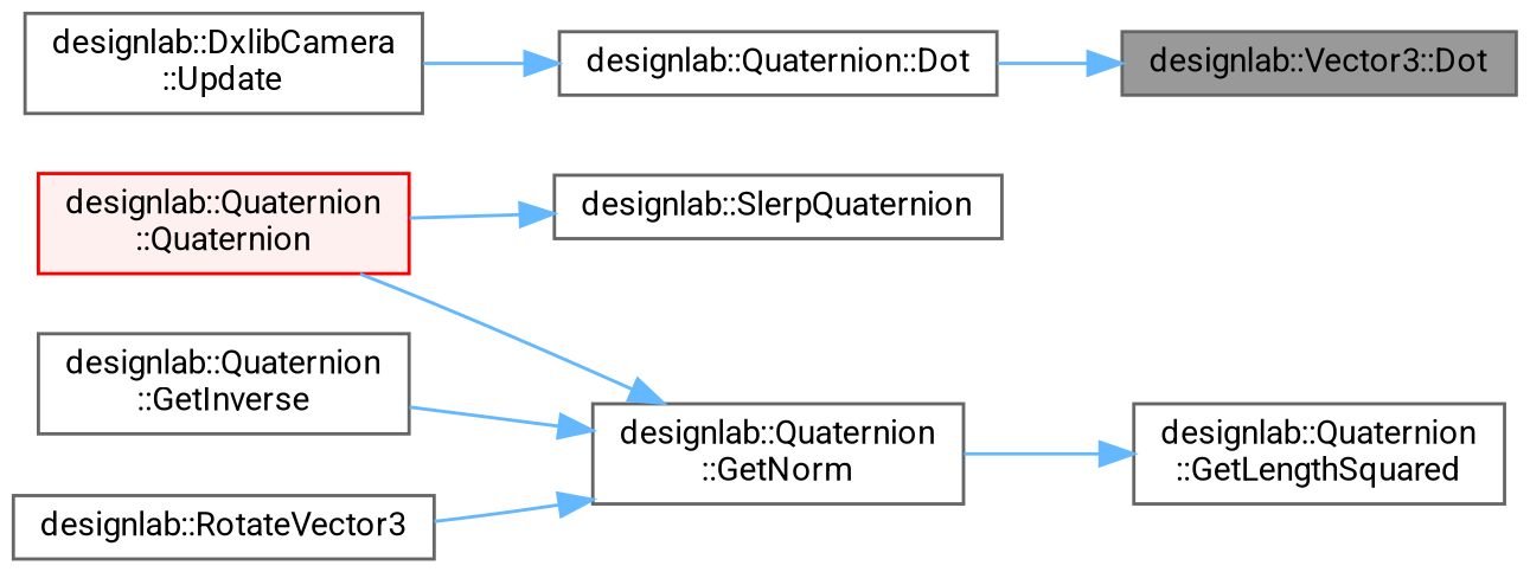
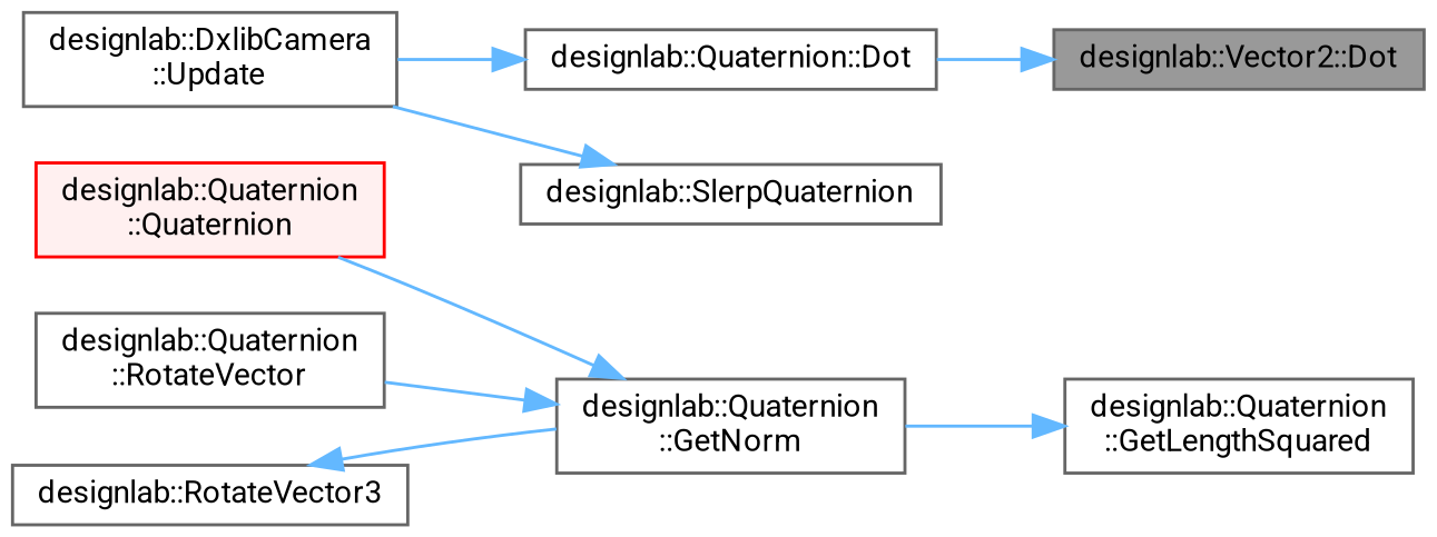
  digraph {
    fontname=Roboto
    rankdir=RL
    node [color=grey40 fillcolor=white fontname=Roboto fontsize=10 shape=box style=filled]
    edge [color=steelblue1 dir=back fontname=Roboto fontsize=10 labelfontname=Helvetica labelfontsize=10 style=solid]
-   n1 [color=gray40 fillcolor=grey60 fontcolor=black height=0.2 label="designlab::Vector3::Dot" width=0.4]
+   n1 [color=gray40 fillcolor=grey60 fontcolor=black height=0.2 label="designlab::Vector2::Dot" width=0.4]
    n2 [height=0.2 label="designlab::Quaternion::Dot" width=0.4]
    n3 [height=0.2 label="designlab::DxlibCamera\l::Update" width=0.4]
    n4 [height=0.2 label="designlab::Quaternion\l::GetLengthSquared" width=0.4]
    n5 [height=0.2 label="designlab::Quaternion\l::GetNorm" width=0.4]
    n6 [height=0.2 label="designlab::SlerpQuaternion" width=0.4]
-   n7 [height=0.2 label="designlab::Quaternion\l::GetInverse" width=0.4]
+   n7 [height=0.2 label="designlab::Quaternion\l::RotateVector" width=0.4]
    n8 [color=red fillcolor="#FFF0F0" height=0.2 label="designlab::Quaternion\l::Quaternion" width=0.4]
    n9 [height=0.2 label="designlab::RotateVector3" width=0.4]
    n1 -> n2
    n2 -> n3
    n4 -> n5
    n5 -> n7
    n5 -> n8
-   n5 -> n9
-   n6 -> n8
+   n9 -> n5
+   n6 -> n3
  }
